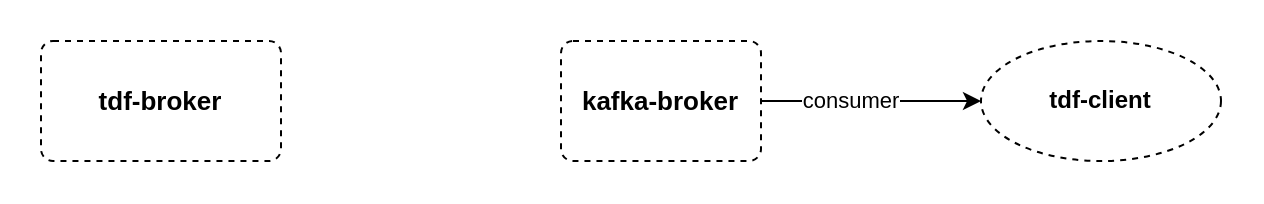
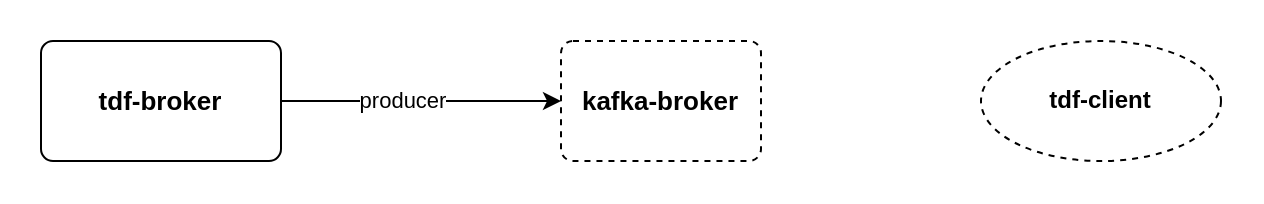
  <mxCell id="0" />
  <mxCell id="1" parent="0" />
- <mxCell id="2" value="" style="edgeStyle=orthogonalEdgeStyle;rounded=0;orthogonalLoop=1;jettySize=auto;html=1;" edge="1" parent="1" source="5" target="6"><mxGeometry relative="1" as="geometry" /></mxCell>
- <mxCell id="3" value="consumer" style="edgeLabel;html=1;align=center;verticalAlign=middle;resizable=0;points=[];" vertex="1" connectable="0" parent="2"><mxGeometry x="-0.2" y="1" relative="1" as="geometry"><mxPoint as="offset" /></mxGeometry></mxCell>
  <mxCell id="4" style="edgeStyle=orthogonalEdgeStyle;rounded=0;orthogonalLoop=1;jettySize=auto;html=1;exitX=1;exitY=0.5;exitDx=0;exitDy=0;" edge="1" parent="1" source="5"><mxGeometry relative="1" as="geometry"><mxPoint x="360" y="50" as="targetPoint" /></mxGeometry></mxCell>
  <mxCell id="5" value="kafka-broker" style="rounded=1;arcSize=10;whiteSpace=wrap;html=1;align=center;dashed=1;fontSize=13;fontStyle=1" vertex="1" parent="1"><mxGeometry x="280" y="20" width="100" height="60" as="geometry" /></mxCell>
  <mxCell id="6" value="tdf-client" style="ellipse;whiteSpace=wrap;html=1;dashed=1;arcSize=10;fontStyle=1;" vertex="1" parent="1"><mxGeometry x="490" y="20" width="120" height="60" as="geometry" /></mxCell>
- <mxCell id="9" value="tdf-broker" style="whiteSpace=wrap;html=1;rounded=1;dashed=1;arcSize=10;fontSize=13;fontStyle=1" vertex="1" parent="1"><mxGeometry x="20" y="20" width="120" height="60" as="geometry" /></mxCell>
+ <mxCell id="7" value="" style="edgeStyle=orthogonalEdgeStyle;rounded=0;orthogonalLoop=1;jettySize=auto;html=1;" edge="1" parent="1" source="9" target="5"><mxGeometry relative="1" as="geometry" /></mxCell>
+ <mxCell id="8" value="producer" style="edgeLabel;html=1;align=center;verticalAlign=middle;resizable=0;points=[];" vertex="1" connectable="0" parent="7"><mxGeometry x="-0.143" y="1" relative="1" as="geometry"><mxPoint as="offset" /></mxGeometry></mxCell>
+ <mxCell id="9" value="tdf-broker" style="whiteSpace=wrap;html=1;rounded=1;dashed=0;arcSize=10;fontSize=13;fontStyle=1;" vertex="1" parent="1"><mxGeometry x="20" y="20" width="120" height="60" as="geometry" /></mxCell>
